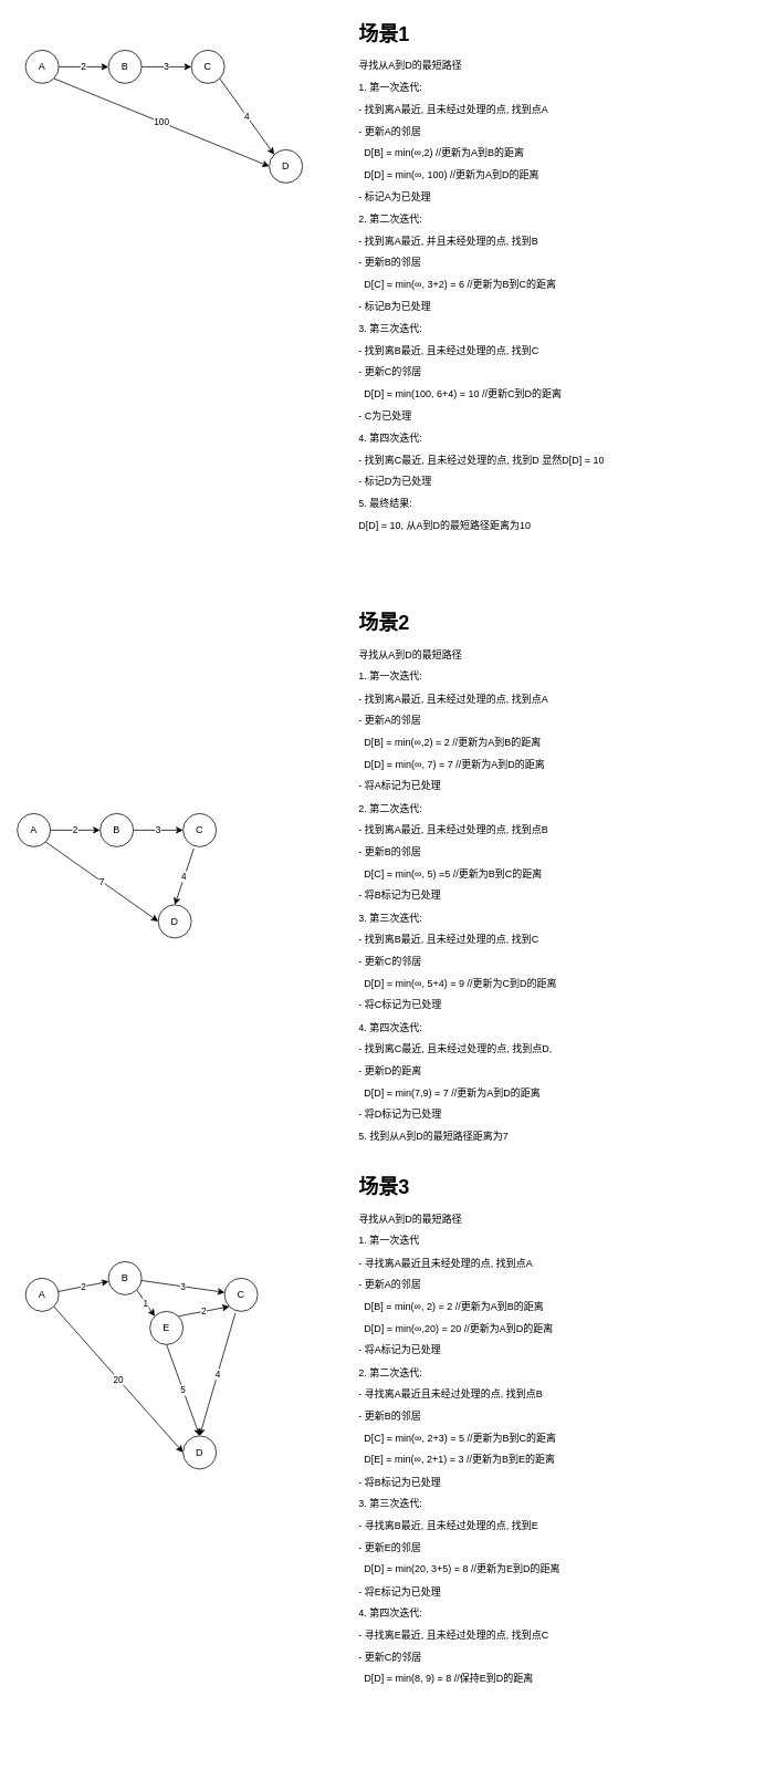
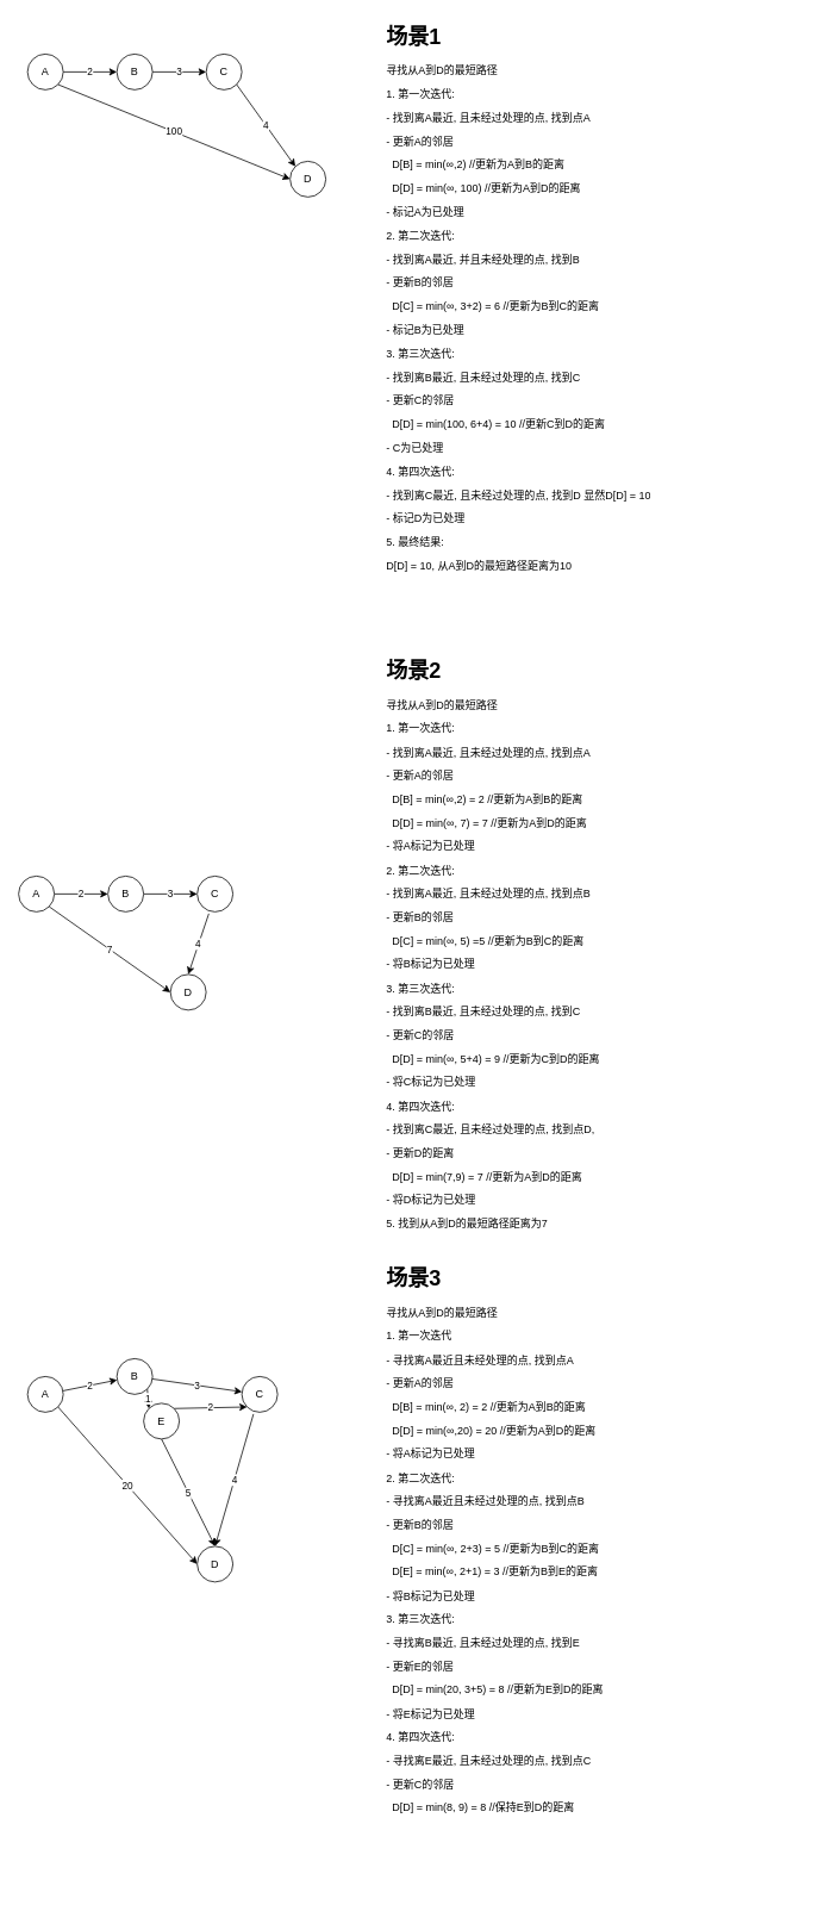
  <mxCell id="0" />
  <mxCell id="1" parent="0" />
  <mxCell id="2" value="2" style="edgeStyle=none;rounded=0;orthogonalLoop=1;jettySize=auto;html=1;exitX=1;exitY=0.5;exitDx=0;exitDy=0;" edge="1" parent="1" source="4" target="6"><mxGeometry relative="1" as="geometry" /></mxCell>
  <mxCell id="3" value="100" style="edgeStyle=none;rounded=0;orthogonalLoop=1;jettySize=auto;html=1;exitX=1;exitY=1;exitDx=0;exitDy=0;entryX=0;entryY=0.5;entryDx=0;entryDy=0;" edge="1" parent="1" source="4" target="9"><mxGeometry relative="1" as="geometry" /></mxCell>
  <mxCell id="4" value="A" style="ellipse;whiteSpace=wrap;html=1;aspect=fixed;" vertex="1" parent="1"><mxGeometry x="30" y="60" width="40" height="40" as="geometry" /></mxCell>
  <mxCell id="5" value="3" style="edgeStyle=none;rounded=0;orthogonalLoop=1;jettySize=auto;html=1;exitX=1;exitY=0.5;exitDx=0;exitDy=0;entryX=0;entryY=0.5;entryDx=0;entryDy=0;" edge="1" parent="1" source="6" target="8"><mxGeometry relative="1" as="geometry" /></mxCell>
  <mxCell id="6" value="B" style="ellipse;whiteSpace=wrap;html=1;aspect=fixed;" vertex="1" parent="1"><mxGeometry x="130" y="60" width="40" height="40" as="geometry" /></mxCell>
  <mxCell id="7" value="4" style="edgeStyle=none;rounded=0;orthogonalLoop=1;jettySize=auto;html=1;exitX=1;exitY=1;exitDx=0;exitDy=0;entryX=0;entryY=0;entryDx=0;entryDy=0;" edge="1" parent="1" source="8" target="9"><mxGeometry relative="1" as="geometry" /></mxCell>
  <mxCell id="8" value="C" style="ellipse;whiteSpace=wrap;html=1;aspect=fixed;" vertex="1" parent="1"><mxGeometry x="230" y="60" width="40" height="40" as="geometry" /></mxCell>
  <mxCell id="9" value="D" style="ellipse;whiteSpace=wrap;html=1;aspect=fixed;" vertex="1" parent="1"><mxGeometry x="324" y="180" width="40" height="40" as="geometry" /></mxCell>
  <mxCell id="10" value="&lt;h1 style=&quot;margin-top: 0px;&quot;&gt;场景1&lt;/h1&gt;&lt;p&gt;寻找从A到D的最短路径&lt;/p&gt;&lt;p&gt;1. 第一次迭代:&lt;/p&gt;&lt;p&gt;- 找到离A最近, 且未经过处理的点, 找到点A&lt;/p&gt;&lt;p&gt;- 更新A的邻居&lt;/p&gt;&lt;p&gt;&amp;nbsp; D[B] = min(∞,2) //更新为A到B的距离&lt;/p&gt;&lt;p&gt;&amp;nbsp; D[D] = min(∞, 100) //更新为A到D的距离&lt;/p&gt;&lt;p&gt;- 标记A为已处理&lt;/p&gt;&lt;p&gt;2. 第二次迭代:&lt;/p&gt;&lt;p&gt;- 找到离A最近, 并且未经处理的点, 找到B&lt;/p&gt;&lt;p&gt;- 更新B的邻居&lt;/p&gt;&lt;p&gt;&amp;nbsp; D[C] = min(∞, 3+2) = 6 //更新为B到C的距离&lt;/p&gt;&lt;p&gt;- 标记B为已处理&lt;/p&gt;&lt;p&gt;3. 第三次迭代:&lt;/p&gt;&lt;p&gt;- 找到离B最近, 且未经过处理的点, 找到C&lt;/p&gt;&lt;p&gt;- 更新C的邻居&lt;/p&gt;&lt;p&gt;&amp;nbsp; D[D] = min(100, 6+4) = 10 //更新C到D的距离&lt;/p&gt;&lt;p&gt;- C为已处理&lt;/p&gt;&lt;p&gt;4. 第四次迭代:&lt;/p&gt;&lt;p&gt;- 找到离C最近, 且未经过处理的点, 找到D 显然D[D] = 10&lt;/p&gt;&lt;p&gt;- 标记D为已处理&lt;/p&gt;&lt;p&gt;5. 最终结果:&lt;/p&gt;&lt;p&gt;D[D] = 10, 从A到D的最短路径距离为10&lt;/p&gt;&lt;p&gt;&lt;br&gt;&lt;/p&gt;" style="text;html=1;whiteSpace=wrap;overflow=hidden;rounded=0;" vertex="1" parent="1"><mxGeometry x="430" y="20" width="470" height="640" as="geometry" /></mxCell>
  <mxCell id="11" value="2" style="edgeStyle=none;rounded=0;orthogonalLoop=1;jettySize=auto;html=1;" edge="1" parent="1" source="13" target="15"><mxGeometry relative="1" as="geometry" /></mxCell>
  <mxCell id="12" value="7" style="edgeStyle=none;rounded=0;orthogonalLoop=1;jettySize=auto;html=1;exitX=1;exitY=1;exitDx=0;exitDy=0;entryX=0;entryY=0.5;entryDx=0;entryDy=0;" edge="1" parent="1" source="13" target="18"><mxGeometry relative="1" as="geometry" /></mxCell>
  <mxCell id="13" value="A" style="ellipse;whiteSpace=wrap;html=1;aspect=fixed;" vertex="1" parent="1"><mxGeometry x="20" y="980" width="40" height="40" as="geometry" /></mxCell>
  <mxCell id="14" value="3" style="edgeStyle=none;rounded=0;orthogonalLoop=1;jettySize=auto;html=1;" edge="1" parent="1" source="15" target="17"><mxGeometry relative="1" as="geometry" /></mxCell>
  <mxCell id="15" value="B" style="ellipse;whiteSpace=wrap;html=1;aspect=fixed;" vertex="1" parent="1"><mxGeometry x="120" y="980" width="40" height="40" as="geometry" /></mxCell>
  <mxCell id="16" value="4" style="edgeStyle=none;rounded=0;orthogonalLoop=1;jettySize=auto;html=1;exitX=0.325;exitY=1.05;exitDx=0;exitDy=0;entryX=0.5;entryY=0;entryDx=0;entryDy=0;exitPerimeter=0;" edge="1" parent="1" source="17" target="18"><mxGeometry relative="1" as="geometry" /></mxCell>
  <mxCell id="17" value="C" style="ellipse;whiteSpace=wrap;html=1;aspect=fixed;" vertex="1" parent="1"><mxGeometry x="220" y="980" width="40" height="40" as="geometry" /></mxCell>
  <mxCell id="18" value="D" style="ellipse;whiteSpace=wrap;html=1;aspect=fixed;" vertex="1" parent="1"><mxGeometry x="190" y="1090" width="40" height="40" as="geometry" /></mxCell>
  <mxCell id="19" value="&lt;h1 style=&quot;margin-top: 0px;&quot;&gt;场景2&lt;/h1&gt;&lt;p&gt;寻找从A到D的最短路径&lt;/p&gt;&lt;p&gt;1. 第一次迭代:&lt;/p&gt;&lt;p&gt;- 找到离A最近, 且未经过处理的点, 找到点A&lt;/p&gt;&lt;p&gt;- 更新A的邻居&lt;/p&gt;&lt;p&gt;&amp;nbsp; D[B] = min(∞,2) = 2 //更新为A到B的距离&lt;/p&gt;&lt;p&gt;&amp;nbsp; D[D] = min(∞, 7) = 7 //更新为A到D的距离&lt;/p&gt;&lt;p&gt;- 将A标记为已处理&lt;/p&gt;&lt;p&gt;2. 第二次迭代:&lt;/p&gt;&lt;p&gt;- 找到离A最近, 且未经过处理的点, 找到点B&lt;/p&gt;&lt;p&gt;- 更新B的邻居&lt;/p&gt;&lt;p&gt;&amp;nbsp; D[C] = min(∞, 5) =5 //更新为B到C的距离&lt;/p&gt;&lt;p&gt;- 将B标记为已处理&lt;/p&gt;&lt;p&gt;3. 第三次迭代:&lt;/p&gt;&lt;p&gt;- 找到离B最近, 且未经过处理的点, 找到C&lt;/p&gt;&lt;p&gt;- 更新C的邻居&lt;/p&gt;&lt;p&gt;&amp;nbsp; D[D] = min(∞, 5+4) = 9 //更新为C到D的距离&lt;/p&gt;&lt;p&gt;- 将C标记为已处理&lt;/p&gt;&lt;p&gt;4. 第四次迭代:&lt;/p&gt;&lt;p&gt;- 找到离C最近, 且未经过处理的点, 找到点D,&lt;/p&gt;&lt;p&gt;- 更新D的距离&lt;/p&gt;&lt;p&gt;&amp;nbsp; D[D] = min(7,9) = 7 //更新为A到D的距离&lt;/p&gt;&lt;p&gt;- 将D标记为已处理&lt;/p&gt;&lt;p&gt;5. 找到从A到D的最短路径距离为7&lt;/p&gt;&lt;p&gt;&lt;br&gt;&lt;/p&gt;" style="text;html=1;whiteSpace=wrap;overflow=hidden;rounded=0;" vertex="1" parent="1"><mxGeometry x="430" y="730" width="470" height="700" as="geometry" /></mxCell>
  <mxCell id="20" value="2" style="edgeStyle=none;rounded=0;orthogonalLoop=1;jettySize=auto;html=1;" edge="1" parent="1" source="22" target="25"><mxGeometry relative="1" as="geometry" /></mxCell>
  <mxCell id="21" value="20" style="edgeStyle=none;rounded=0;orthogonalLoop=1;jettySize=auto;html=1;exitX=1;exitY=1;exitDx=0;exitDy=0;entryX=0;entryY=0.5;entryDx=0;entryDy=0;" edge="1" parent="1" source="22" target="28"><mxGeometry relative="1" as="geometry" /></mxCell>
  <mxCell id="22" value="A" style="ellipse;whiteSpace=wrap;html=1;aspect=fixed;" vertex="1" parent="1"><mxGeometry x="30" y="1540" width="40" height="40" as="geometry" /></mxCell>
  <mxCell id="23" value="3" style="edgeStyle=none;rounded=0;orthogonalLoop=1;jettySize=auto;html=1;" edge="1" parent="1" source="25" target="27"><mxGeometry relative="1" as="geometry" /></mxCell>
  <mxCell id="24" value="1" style="edgeStyle=none;rounded=0;orthogonalLoop=1;jettySize=auto;html=1;exitX=1;exitY=1;exitDx=0;exitDy=0;entryX=0;entryY=0;entryDx=0;entryDy=0;" edge="1" parent="1" source="25" target="31"><mxGeometry x="0.009" relative="1" as="geometry"><mxPoint as="offset" /></mxGeometry></mxCell>
  <mxCell id="25" value="B" style="ellipse;whiteSpace=wrap;html=1;aspect=fixed;" vertex="1" parent="1"><mxGeometry x="130" y="1520" width="40" height="40" as="geometry" /></mxCell>
  <mxCell id="26" value="4" style="edgeStyle=none;rounded=0;orthogonalLoop=1;jettySize=auto;html=1;exitX=0.325;exitY=1.05;exitDx=0;exitDy=0;entryX=0.5;entryY=0;entryDx=0;entryDy=0;exitPerimeter=0;" edge="1" parent="1" source="27" target="28"><mxGeometry relative="1" as="geometry" /></mxCell>
  <mxCell id="27" value="C" style="ellipse;whiteSpace=wrap;html=1;aspect=fixed;" vertex="1" parent="1"><mxGeometry x="270" y="1540" width="40" height="40" as="geometry" /></mxCell>
  <mxCell id="28" value="D" style="ellipse;whiteSpace=wrap;html=1;aspect=fixed;" vertex="1" parent="1"><mxGeometry x="220" y="1730" width="40" height="40" as="geometry" /></mxCell>
  <mxCell id="29" value="5" style="edgeStyle=none;rounded=0;orthogonalLoop=1;jettySize=auto;html=1;exitX=0.5;exitY=1;exitDx=0;exitDy=0;entryX=0.5;entryY=0;entryDx=0;entryDy=0;" edge="1" parent="1" source="31" target="28"><mxGeometry x="0.008" relative="1" as="geometry"><mxPoint as="offset" /></mxGeometry></mxCell>
  <mxCell id="30" value="2" style="edgeStyle=none;rounded=0;orthogonalLoop=1;jettySize=auto;html=1;exitX=1;exitY=0;exitDx=0;exitDy=0;entryX=0;entryY=1;entryDx=0;entryDy=0;" edge="1" parent="1" source="31" target="27"><mxGeometry relative="1" as="geometry" /></mxCell>
- <mxCell id="31" value="E" style="ellipse;whiteSpace=wrap;html=1;aspect=fixed;" vertex="1" parent="1"><mxGeometry x="180" y="1580" width="40" height="40" as="geometry" /></mxCell>
+ <mxCell id="31" value="E" style="ellipse;whiteSpace=wrap;html=1;aspect=fixed;" vertex="1" parent="1"><mxGeometry x="160" y="1570" width="40" height="40" as="geometry" /></mxCell>
  <mxCell id="32" value="&lt;h1 style=&quot;margin-top: 0px;&quot;&gt;场景3&lt;/h1&gt;&lt;p&gt;寻找从A到D的最短路径&lt;/p&gt;&lt;p&gt;1. 第一次迭代&lt;/p&gt;&lt;p&gt;- 寻找离A最近且未经处理的点, 找到点A&lt;/p&gt;&lt;p&gt;- 更新A的邻居&lt;/p&gt;&lt;p&gt;&amp;nbsp; D[B] = min(∞, 2) = 2 //更新为A到B的距离&lt;/p&gt;&lt;p&gt;&amp;nbsp; D[D] = min(∞,20) = 20 //更新为A到D的距离&lt;/p&gt;&lt;p&gt;- 将A标记为已处理&lt;/p&gt;&lt;p&gt;2. 第二次迭代:&lt;/p&gt;&lt;p&gt;- 寻找离A最近且未经过处理的点, 找到点B&lt;/p&gt;&lt;p&gt;- 更新B的邻居&lt;/p&gt;&lt;p&gt;&amp;nbsp; D[C] = min(∞, 2+3) = 5 //更新为B到C的距离&lt;/p&gt;&lt;p&gt;&amp;nbsp; D[E] = min(∞, 2+1) = 3 //更新为B到E的距离&lt;/p&gt;&lt;p&gt;- 将B标记为已处理&lt;/p&gt;&lt;p&gt;3. 第三次迭代:&lt;/p&gt;&lt;p&gt;- 寻找离B最近, 且未经过处理的点, 找到E&lt;/p&gt;&lt;p&gt;- 更新E的邻居&lt;/p&gt;&lt;p&gt;&amp;nbsp; D[D] = min(20, 3+5) = 8 //更新为E到D的距离&lt;/p&gt;&lt;p&gt;- 将E标记为已处理&lt;/p&gt;&lt;p&gt;4. 第四次迭代:&lt;/p&gt;&lt;p&gt;- 寻找离E最近, 且未经过处理的点, 找到点C&lt;/p&gt;&lt;p&gt;- 更新C的邻居&lt;/p&gt;&lt;p&gt;&amp;nbsp; D[D] = min(8, 9) = 8 //保持E到D的距离&lt;/p&gt;&lt;p&gt;&lt;br&gt;&lt;/p&gt;" style="text;html=1;whiteSpace=wrap;overflow=hidden;rounded=0;" vertex="1" parent="1"><mxGeometry x="430" y="1410" width="470" height="700" as="geometry" /></mxCell>
